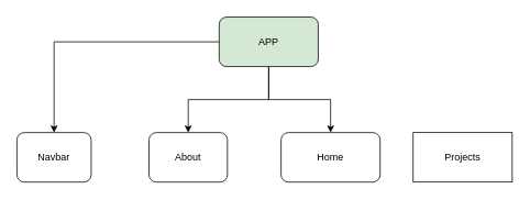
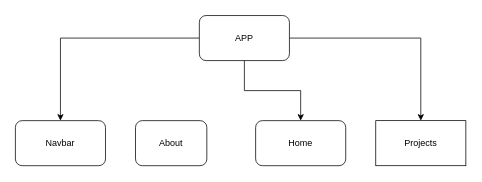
  <mxCell id="0" />
  <mxCell id="1" parent="0" />
  <mxCell id="2" value="" style="edgeStyle=orthogonalEdgeStyle;rounded=0;orthogonalLoop=1;jettySize=auto;html=1;" edge="1" parent="1" source="6" target="7"><mxGeometry relative="1" as="geometry" /></mxCell>
  <mxCell id="3" value="" style="edgeStyle=orthogonalEdgeStyle;rounded=0;orthogonalLoop=1;jettySize=auto;html=1;" edge="1" parent="1" source="6" target="8"><mxGeometry relative="1" as="geometry" /></mxCell>
- <mxCell id="5" value="" style="edgeStyle=orthogonalEdgeStyle;rounded=0;orthogonalLoop=1;jettySize=auto;html=1;" edge="1" parent="1" source="6" target="10"><mxGeometry relative="1" as="geometry" /></mxCell>
- <mxCell id="6" value="APP" style="rounded=1;whiteSpace=wrap;html=1;fillColor=#d5e8d4;" vertex="1" parent="1"><mxGeometry x="265" y="20" width="120" height="60" as="geometry" /></mxCell>
- <mxCell id="7" value="Navbar" style="whiteSpace=wrap;html=1;rounded=1;" vertex="1" parent="1"><mxGeometry x="20" y="160" width="90" height="60" as="geometry" /></mxCell>
+ <mxCell id="4" value="" style="edgeStyle=orthogonalEdgeStyle;rounded=0;orthogonalLoop=1;jettySize=auto;html=1;" edge="1" parent="1" source="6" target="9"><mxGeometry relative="1" as="geometry" /></mxCell>
+ <mxCell id="6" value="APP" style="rounded=1;whiteSpace=wrap;html=1;" vertex="1" parent="1"><mxGeometry x="265" y="20" width="120" height="60" as="geometry" /></mxCell>
+ <mxCell id="7" value="Navbar" style="whiteSpace=wrap;html=1;rounded=1;" vertex="1" parent="1"><mxGeometry x="20" y="160" width="120" height="60" as="geometry" /></mxCell>
  <mxCell id="8" value="Home" style="whiteSpace=wrap;html=1;rounded=1;" vertex="1" parent="1"><mxGeometry x="340" y="160" width="120" height="60" as="geometry" /></mxCell>
  <mxCell id="9" value="Projects" style="whiteSpace=wrap;html=1;rounded=0;" vertex="1" parent="1"><mxGeometry x="500" y="160" width="120" height="60" as="geometry" /></mxCell>
  <mxCell id="10" value="About" style="rounded=1;whiteSpace=wrap;html=1;" vertex="1" parent="1"><mxGeometry x="180" y="160" width="95" height="60" as="geometry" /></mxCell>
